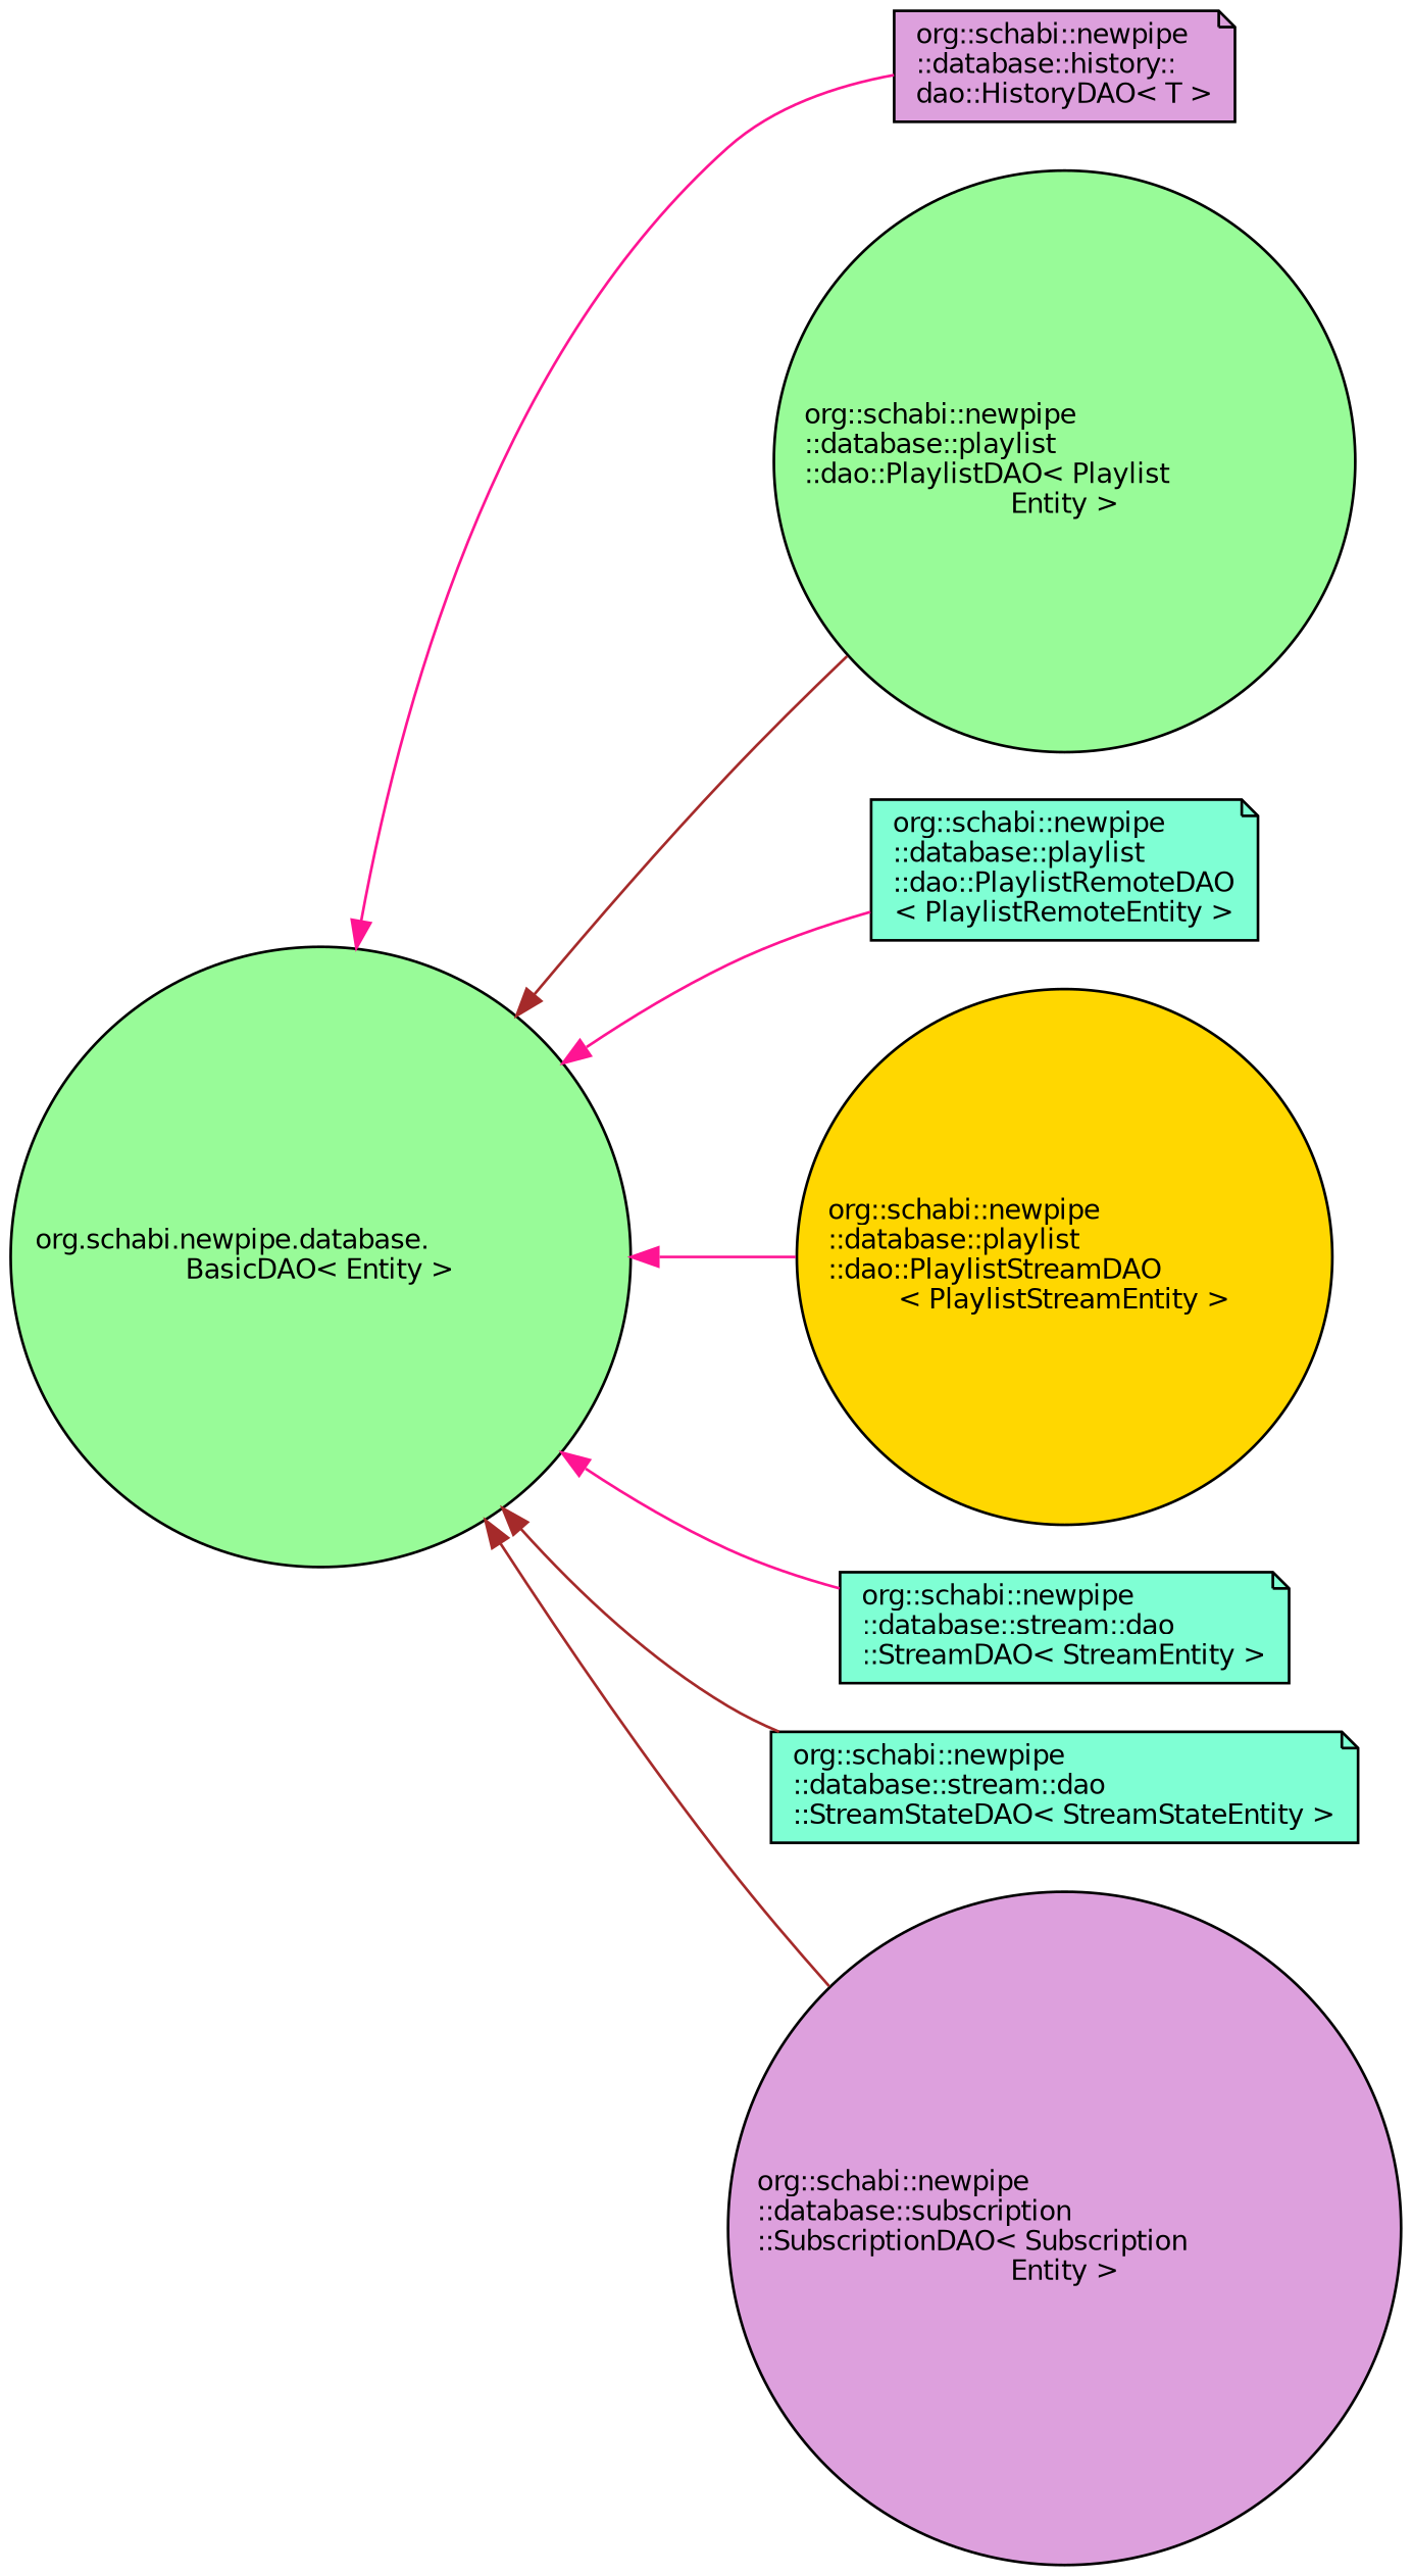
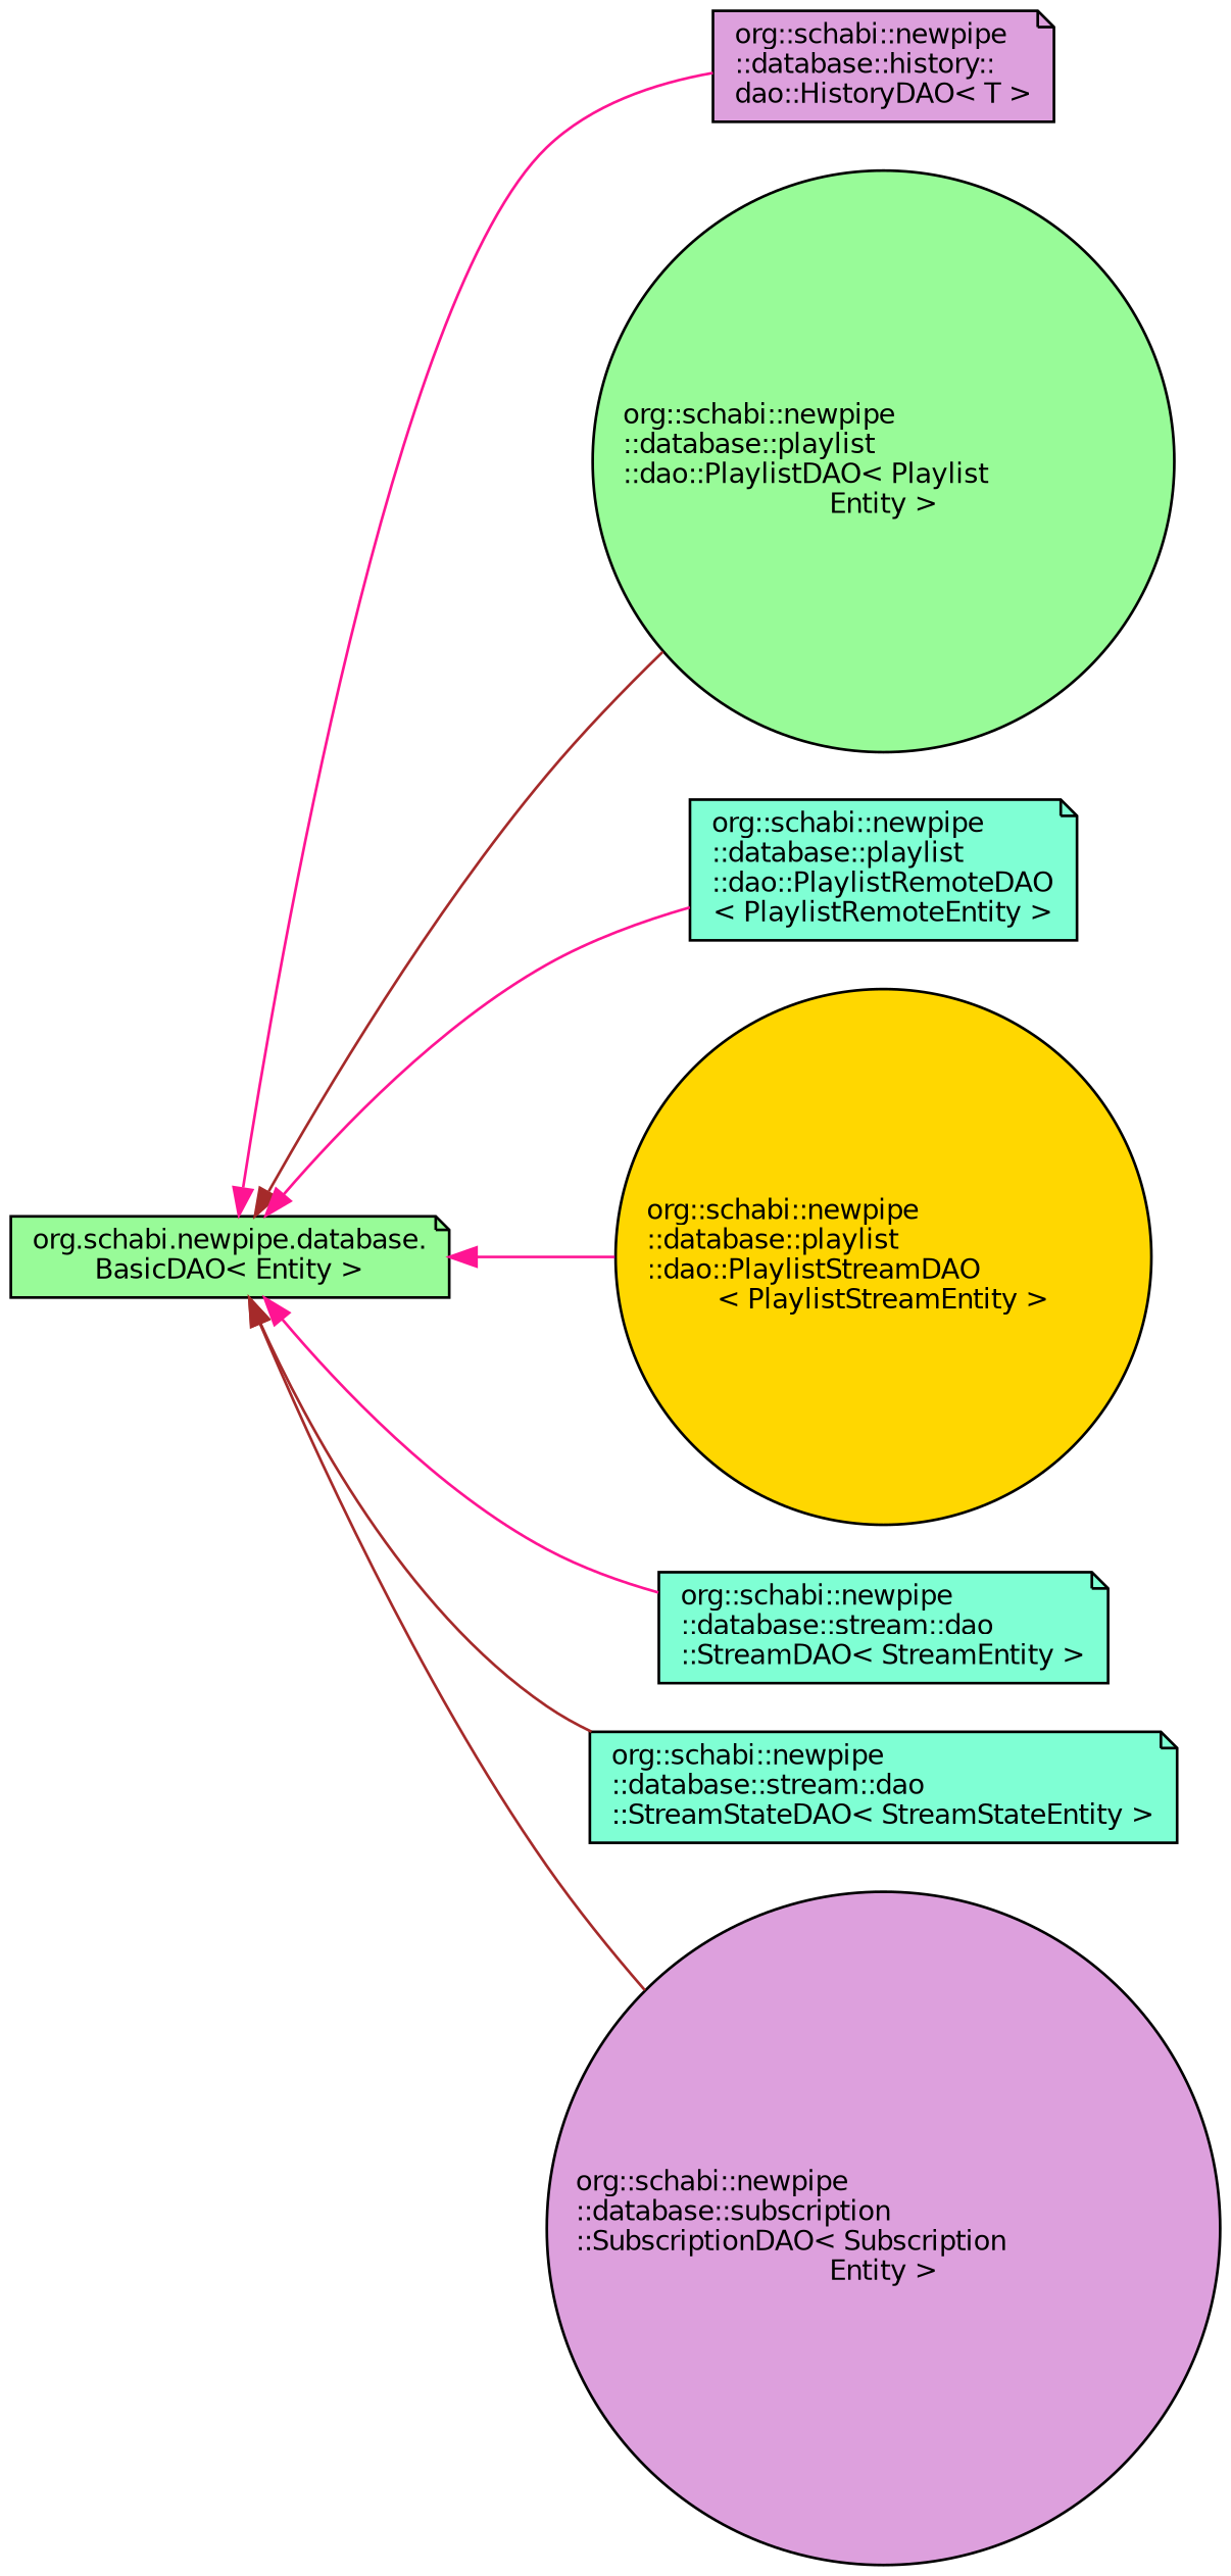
  digraph {
    rankdir=LR
    node [color=black fillcolor=aquamarine fontname=Helvetica fontsize=10 shape=circle style=filled]
    edge [color=deeppink dir=back fontname=Helvetica fontsize=10 labelfontname=Helvetica labelfontsize=10 style=solid]
-   n1 [fillcolor=palegreen fontcolor=black height=0.2 label="org.schabi.newpipe.database.\lBasicDAO\< Entity \>" width=0.4]
+   n1 [fillcolor=palegreen fontcolor=black height=0.2 label="org.schabi.newpipe.database.\lBasicDAO\< Entity \>" shape=note width=0.4]
    n2 [fillcolor=plum height=0.2 label="org::schabi::newpipe\l::database::history::\ldao::HistoryDAO\< T \>" shape=note width=0.4]
    n3 [fillcolor=palegreen height=0.2 label="org::schabi::newpipe\l::database::playlist\l::dao::PlaylistDAO\< Playlist\lEntity \>" width=0.4]
    n4 [height=0.2 label="org::schabi::newpipe\l::database::playlist\l::dao::PlaylistRemoteDAO\l\< PlaylistRemoteEntity \>" shape=note width=0.4]
    n5 [fillcolor=gold height=0.2 label="org::schabi::newpipe\l::database::playlist\l::dao::PlaylistStreamDAO\l\< PlaylistStreamEntity \>" width=0.4]
    n6 [height=0.2 label="org::schabi::newpipe\l::database::stream::dao\l::StreamDAO\< StreamEntity \>" shape=note width=0.4]
    n7 [height=0.2 label="org::schabi::newpipe\l::database::stream::dao\l::StreamStateDAO\< StreamStateEntity \>" shape=note width=0.4]
    n8 [fillcolor=plum height=0.2 label="org::schabi::newpipe\l::database::subscription\l::SubscriptionDAO\< Subscription\lEntity \>" width=0.4]
    n1 -> n2
    n1 -> n3 [color=brown]
    n1 -> n4
    n1 -> n5
    n1 -> n6
    n1 -> n7 [color=brown]
    n1 -> n8 [color=brown]
  }
